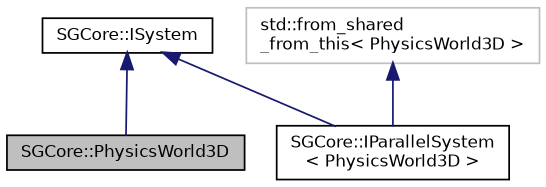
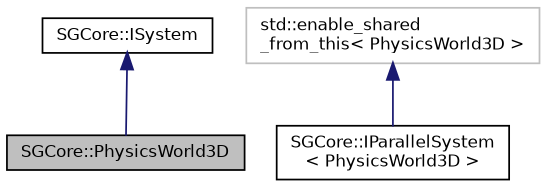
  digraph {
    node [color=black fillcolor=white fontname=Helvetica fontsize=10 shape=record style=filled]
    edge [color=midnightblue dir=back fontname=Helvetica fontsize=10 labelfontname=Helvetica labelfontsize=10 style=solid]
    n1 [fillcolor=grey75 fontcolor=black height=0.2 label="SGCore::PhysicsWorld3D" width=0.4]
    n2 [height=0.2 label="SGCore::IParallelSystem\l\< PhysicsWorld3D \>" width=0.4]
    n3 [height=0.2 label="SGCore::ISystem" width=0.4]
-   n4 [color=grey75 height=0.2 label="std::from_shared\l_from_this\< PhysicsWorld3D  \>" width=0.4]
+   n4 [color=grey75 height=0.2 label="std::enable_shared\l_from_this\< PhysicsWorld3D  \>" width=0.4]
    n3 -> n1
-   n3 -> n2
    n4 -> n2
  }
